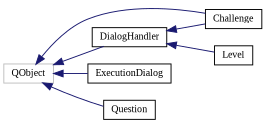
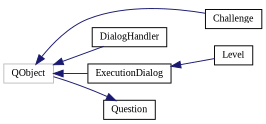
  digraph {
    fontname="Liberation Serif"
    rankdir=LR
    node [color=black fillcolor=white fontname="Liberation Serif" fontsize=10 shape=record style=filled]
    edge [color=midnightblue dir=back fontname="Liberation Serif" fontsize=10 labelfontname=Helvetica labelfontsize=10 style=solid]
    n1 [height=0.2 label=DialogHandler width=0.4]
    n2 [height=0.2 label=Challenge width=0.4]
    n3 [height=0.2 label=Level width=0.4]
    n4 [color=grey75 height=0.2 label=QObject width=0.4]
    n5 [height=0.2 label=ExecutionDialog width=0.4]
    n6 [height=0.2 label=Question width=0.4]
-   n1 -> n2
-   n1 -> n3
+   n5 -> n3
    n4 -> n1
    n4 -> n2
    n4 -> n5
-   n4 -> n6
+   n6 -> n4
  }
